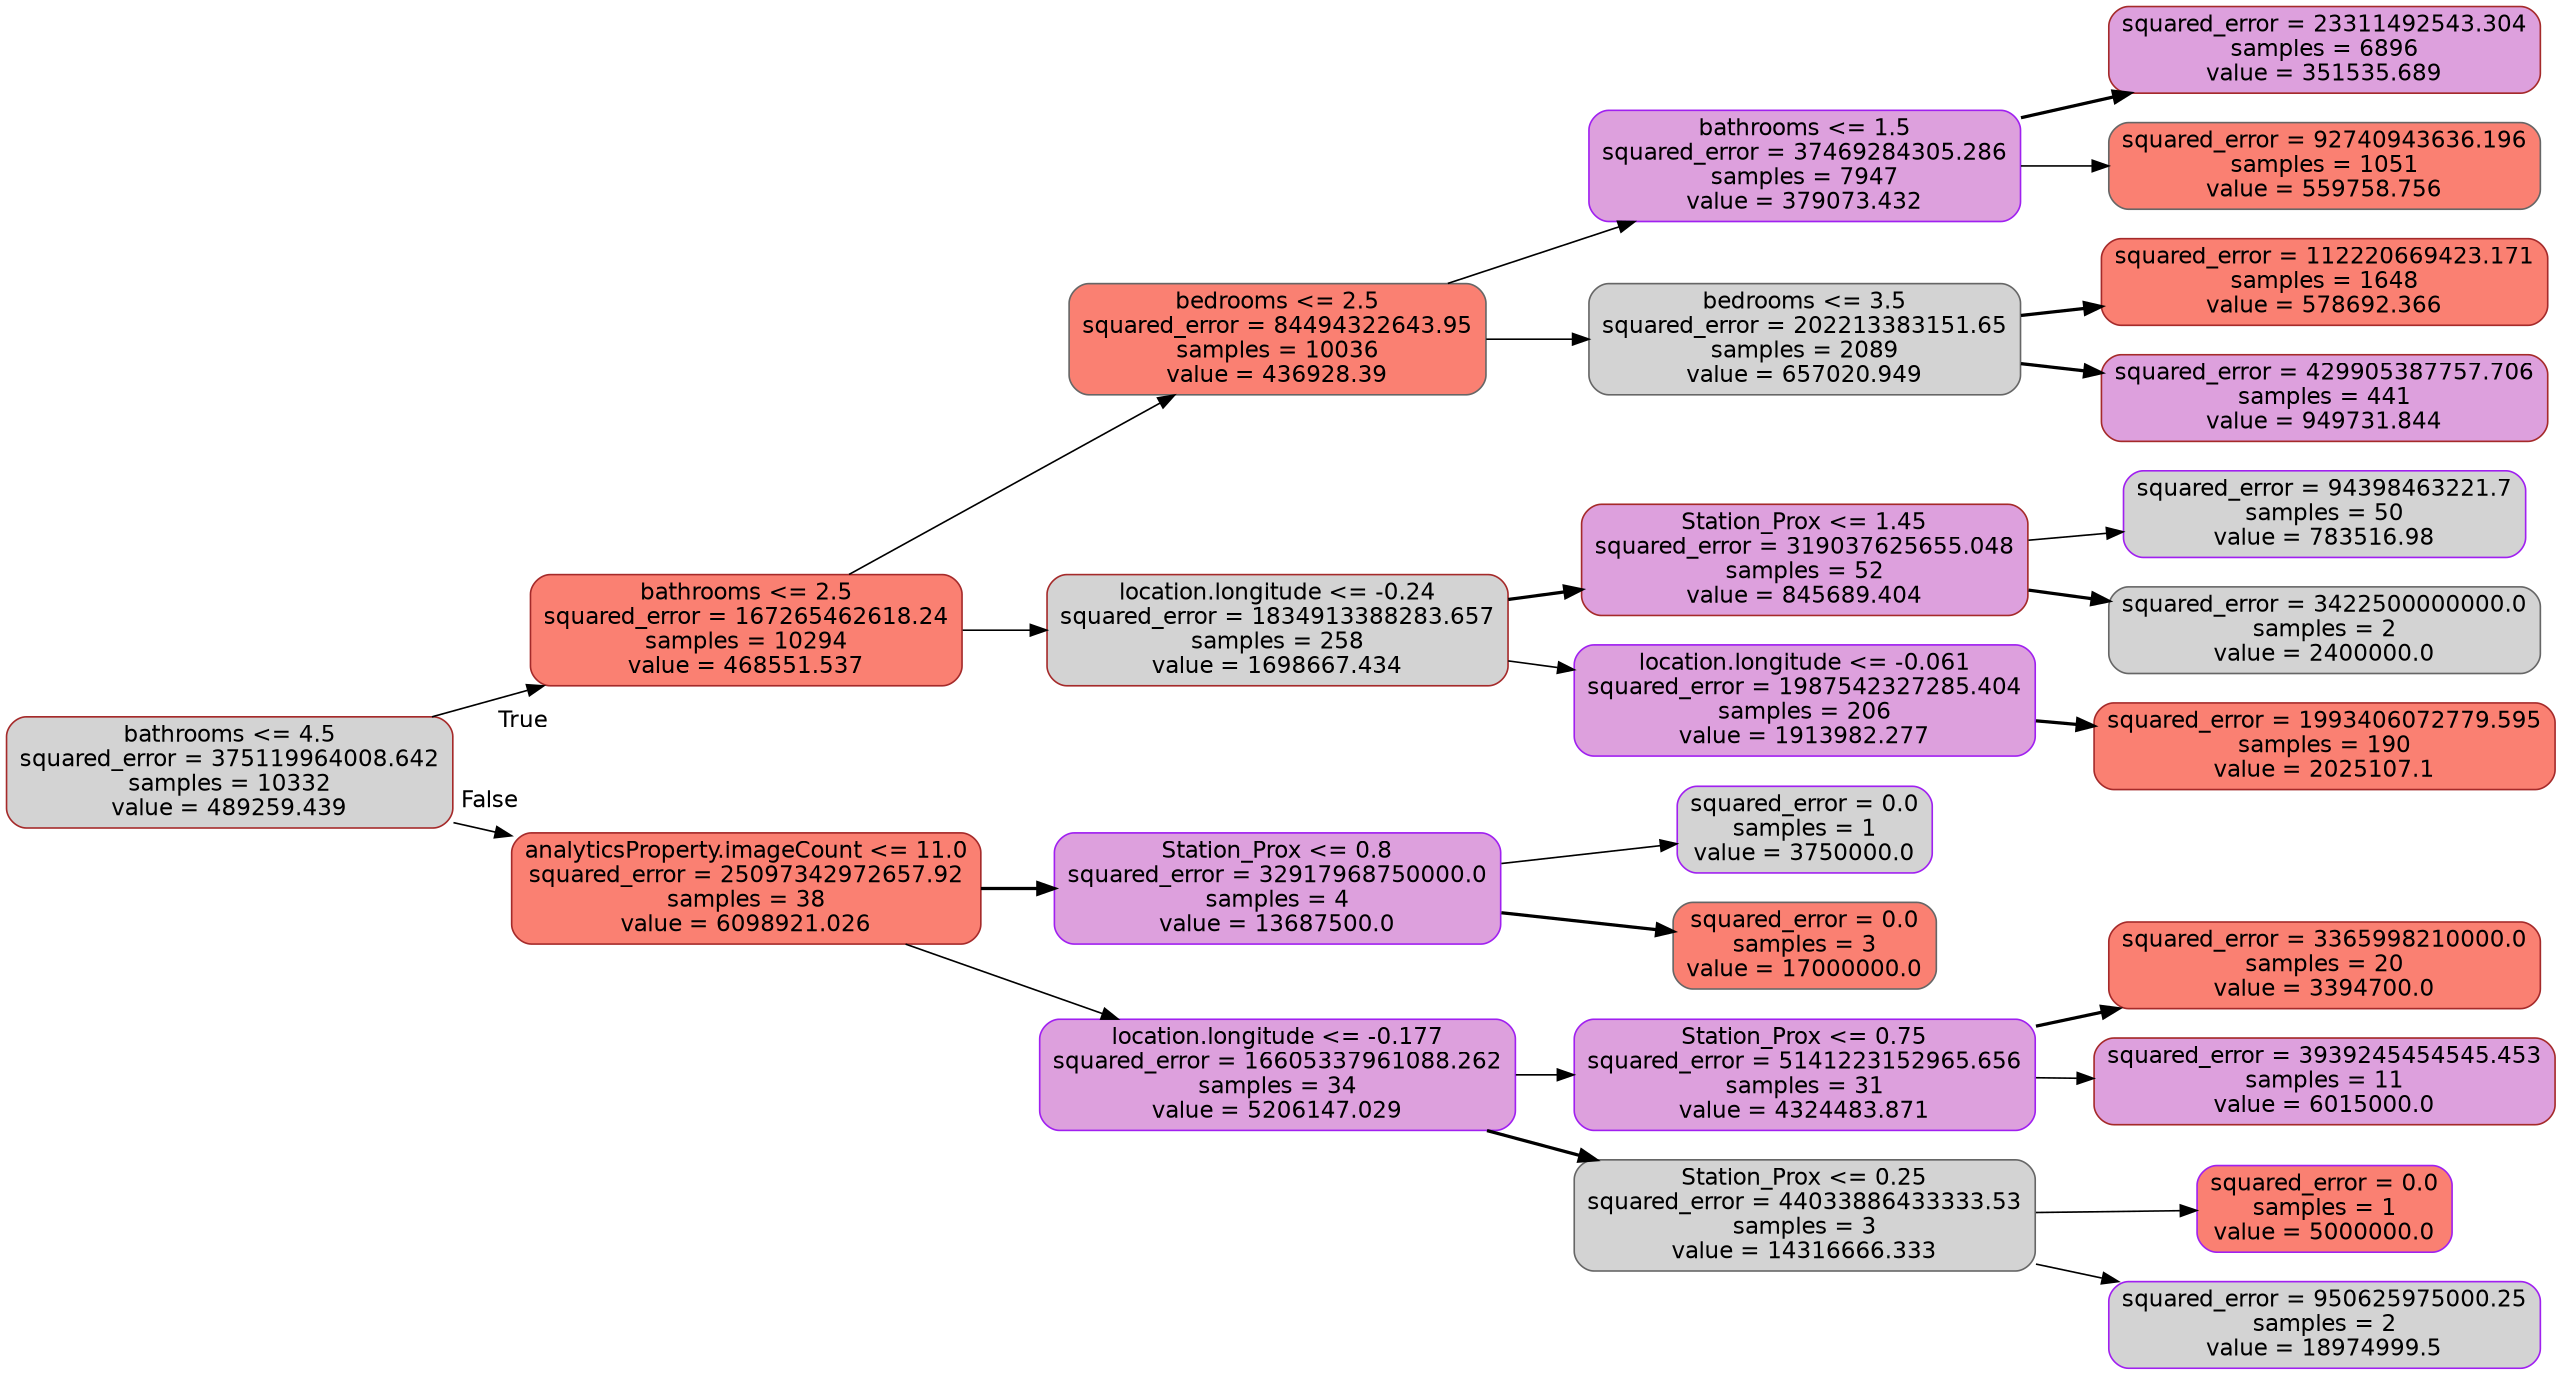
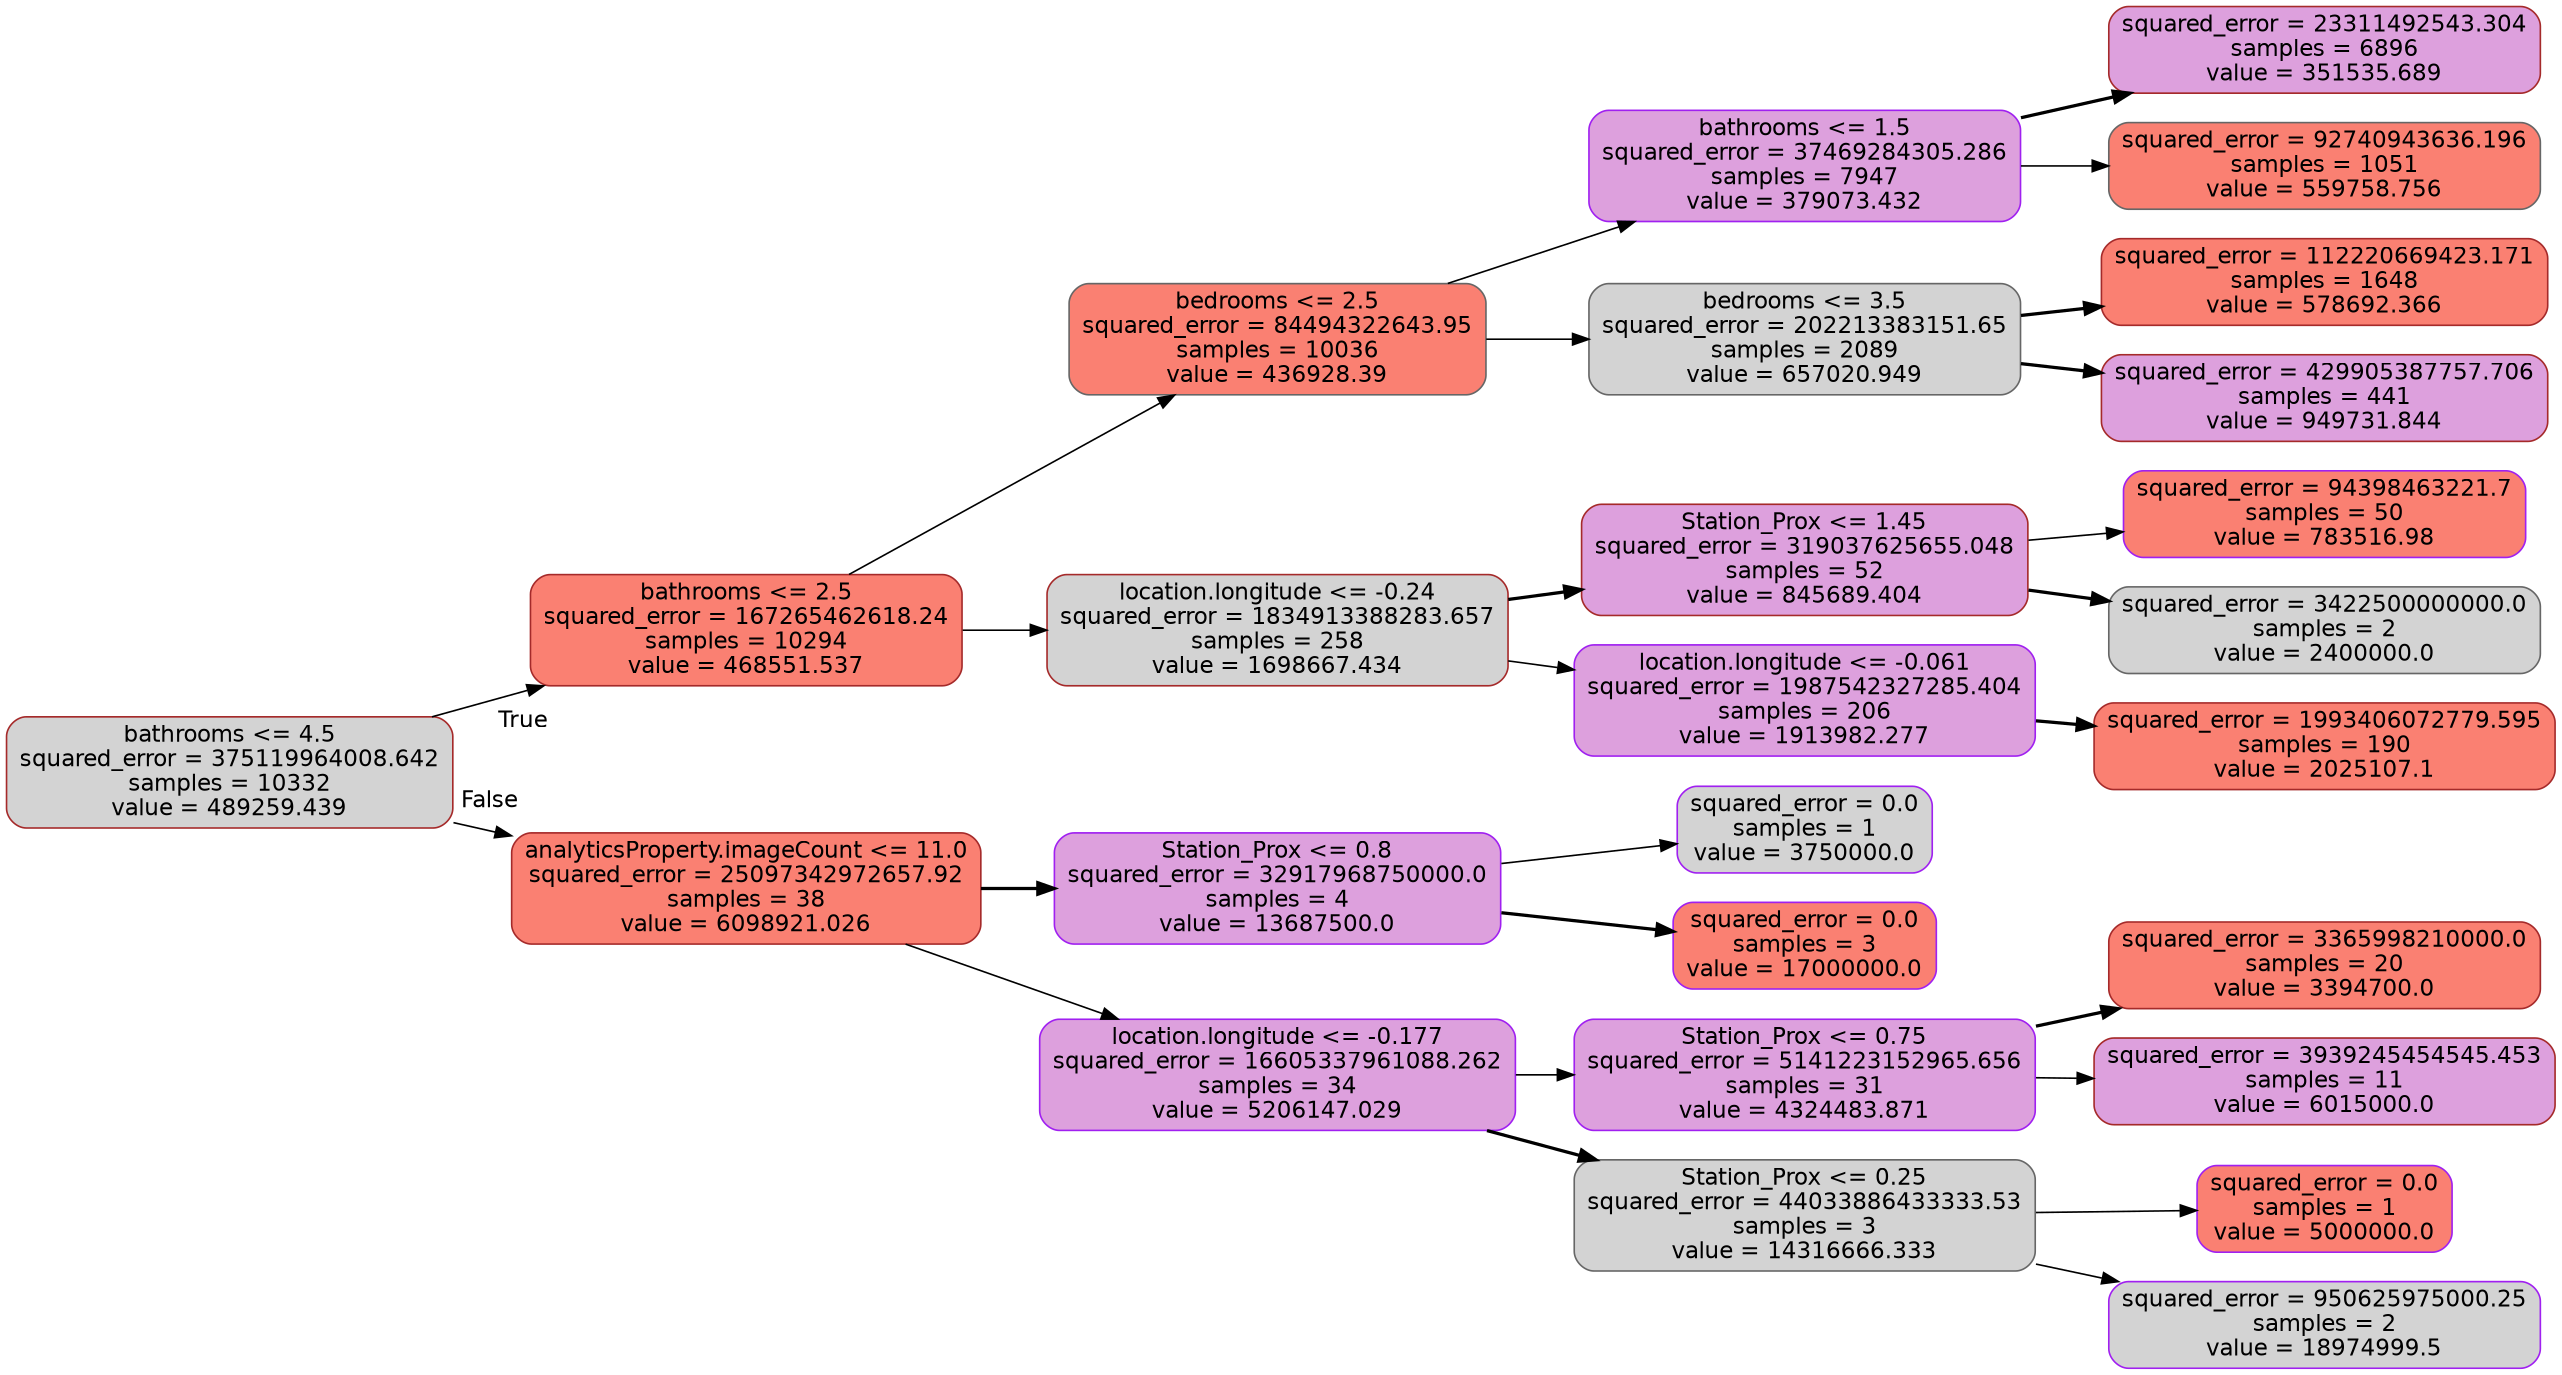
  digraph {
    rankdir=LR
    node [color=brown fillcolor=salmon fontname=helvetica shape=box style="filled, rounded"]
    edge [fontname=helvetica style=solid]
    n1 [fillcolor=lightgrey label="bathrooms <= 4.5\nsquared_error = 375119964008.642\nsamples = 10332\nvalue = 489259.439"]
    n2 [label="bathrooms <= 2.5\nsquared_error = 167265462618.24\nsamples = 10294\nvalue = 468551.537"]
    n3 [label="analyticsProperty.imageCount <= 11.0\nsquared_error = 25097342972657.92\nsamples = 38\nvalue = 6098921.026"]
    n4 [color=gray40 label="bedrooms <= 2.5\nsquared_error = 84494322643.95\nsamples = 10036\nvalue = 436928.39"]
    n5 [fillcolor=lightgrey label="location.longitude <= -0.24\nsquared_error = 1834913388283.657\nsamples = 258\nvalue = 1698667.434"]
    n6 [color=purple fillcolor=plum label="Station_Prox <= 0.8\nsquared_error = 32917968750000.0\nsamples = 4\nvalue = 13687500.0"]
    n7 [color=purple fillcolor=plum label="location.longitude <= -0.177\nsquared_error = 16605337961088.262\nsamples = 34\nvalue = 5206147.029"]
    n8 [color=purple fillcolor=plum label="bathrooms <= 1.5\nsquared_error = 37469284305.286\nsamples = 7947\nvalue = 379073.432"]
    n9 [color=gray40 fillcolor=lightgrey label="bedrooms <= 3.5\nsquared_error = 202213383151.65\nsamples = 2089\nvalue = 657020.949"]
    n10 [fillcolor=plum label="Station_Prox <= 1.45\nsquared_error = 319037625655.048\nsamples = 52\nvalue = 845689.404"]
    n11 [color=purple fillcolor=plum label="location.longitude <= -0.061\nsquared_error = 1987542327285.404\nsamples = 206\nvalue = 1913982.277"]
    n12 [fillcolor=plum label="squared_error = 23311492543.304\nsamples = 6896\nvalue = 351535.689"]
    n13 [color=gray40 label="squared_error = 92740943636.196\nsamples = 1051\nvalue = 559758.756"]
    n14 [label="squared_error = 112220669423.171\nsamples = 1648\nvalue = 578692.366"]
    n15 [fillcolor=plum label="squared_error = 429905387757.706\nsamples = 441\nvalue = 949731.844"]
-   n16 [color=purple fillcolor=lightgrey label="squared_error = 94398463221.7\nsamples = 50\nvalue = 783516.98"]
+   n16 [color=purple label="squared_error = 94398463221.7\nsamples = 50\nvalue = 783516.98"]
    n17 [color=gray40 fillcolor=lightgrey label="squared_error = 3422500000000.0\nsamples = 2\nvalue = 2400000.0"]
    n18 [label="squared_error = 1993406072779.595\nsamples = 190\nvalue = 2025107.1"]
    n19 [color=purple fillcolor=lightgrey label="squared_error = 0.0\nsamples = 1\nvalue = 3750000.0"]
-   n20 [color=gray40 label="squared_error = 0.0\nsamples = 3\nvalue = 17000000.0"]
+   n20 [color=purple label="squared_error = 0.0\nsamples = 3\nvalue = 17000000.0"]
    n21 [color=purple fillcolor=plum label="Station_Prox <= 0.75\nsquared_error = 5141223152965.656\nsamples = 31\nvalue = 4324483.871"]
    n22 [color=gray40 fillcolor=lightgrey label="Station_Prox <= 0.25\nsquared_error = 44033886433333.53\nsamples = 3\nvalue = 14316666.333"]
    n23 [label="squared_error = 3365998210000.0\nsamples = 20\nvalue = 3394700.0"]
    n24 [fillcolor=plum label="squared_error = 3939245454545.453\nsamples = 11\nvalue = 6015000.0"]
    n25 [color=purple label="squared_error = 0.0\nsamples = 1\nvalue = 5000000.0"]
    n26 [color=purple fillcolor=lightgrey label="squared_error = 950625975000.25\nsamples = 2\nvalue = 18974999.5"]
    n1 -> n2 [headlabel=True labelangle=45 labeldistance=2.5]
    n1 -> n3 [headlabel=False labelangle=-45 labeldistance=2.5]
    n2 -> n4
    n2 -> n5
    n3 -> n6 [style=bold]
    n3 -> n7
    n4 -> n8
    n4 -> n9
    n5 -> n10 [style=bold]
    n5 -> n11
    n6 -> n19
    n6 -> n20 [style=bold]
    n7 -> n21
    n7 -> n22 [style=bold]
    n8 -> n12 [style=bold]
    n8 -> n13
    n9 -> n14 [style=bold]
    n9 -> n15 [style=bold]
    n10 -> n16
    n10 -> n17 [style=bold]
    n11 -> n18 [style=bold]
    n21 -> n23 [style=bold]
    n21 -> n24
    n22 -> n25
    n22 -> n26
  }
